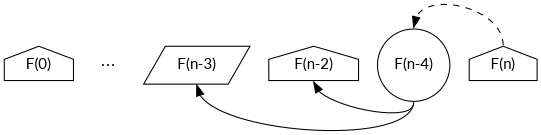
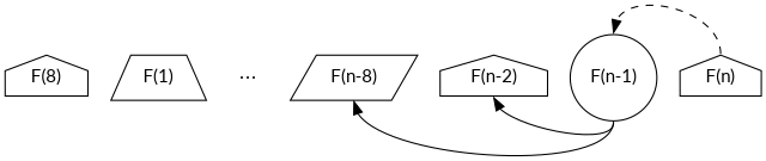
  digraph {
    fontname=Lato
    node [fontname=Lato shape=house]
    edge [arrowtype=none dir=none fontname=Lato style=invisible]
-   n1 [label="F(0)"]
+   n1 [label="F(8)"]
+   n2 [label="F(1)" shape=trapezium]
    n3 [height=.1 label="⋯" shape=plaintext width=.1]
-   n4 [label="F(n-3)" shape=parallelogram]
+   n4 [label="F(n-8)" shape=parallelogram]
    n5 [label="F(n-2)"]
-   n6 [label="F(n-4)" shape=circle]
+   n6 [label="F(n-1)" shape=circle]
    n7 [label="F(n)"]
    subgraph sub_1 {
      rank=same
      n1
+     n2
      n3
      n4
      n5
      n6
      n7
    }
+   n1 -> n2
+   n2 -> n3
    n3 -> n4
    n4 -> n5
    n5 -> n6
    n6 -> n4 [arrowtype=normal dir=forward headport=s style=solid tailport=s]
    n6 -> n5 [arrowtype=normal dir=forward headport=s style=solid tailport=s]
    n6 -> n7
    n7 -> n6 [arrowtype=normal dir=forward headport=n style=dashed tailport=n]
  }
